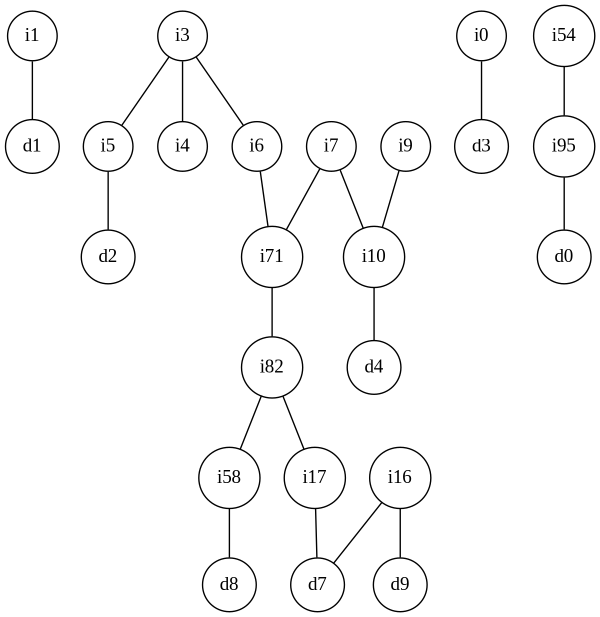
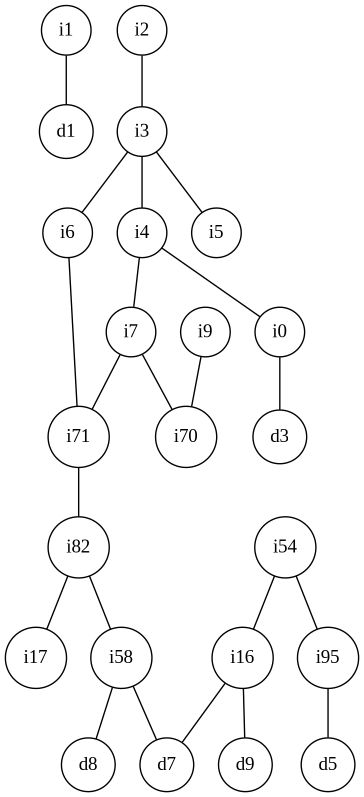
  digraph {
    fontname="Liberation Serif"
    node [fontname="Liberation Serif" shape=circle]
    edge [arrowhead=none fontname="Liberation Serif"]
    i1
    d1
+   i2
    i3
    i4
    i5
    i6
    i7
    n9 [label=i0]
-   d2
    n11 [label=i71]
-   i10
+   i10 [label=i70]
    d3
    n14 [label=i82]
    i9
    i17
    n17 [label=i58]
    n18 [label=i54]
    n19 [label=i95]
    i16
-   d4
    d7
    d8
-   d5 [label=d0]
+   d5
    n25 [label=d9]
    i1 -> d1
+   i2 -> i3
    i3 -> i4
    i3 -> i5
    i3 -> i6
-   i5 -> d2
+   i4 -> i7
+   i4 -> n9
    i6 -> n11
    i7 -> n11
    i7 -> i10
    n9 -> d3
    n11 -> n14
-   i10 -> d4
    n14 -> i17
    n14 -> n17
    i9 -> i10
-   i17 -> d7
+   n17 -> d7
    n17 -> d8
    n18 -> n19
+   n18 -> i16
    n19 -> d5
    i16 -> d7
    i16 -> n25
  }
